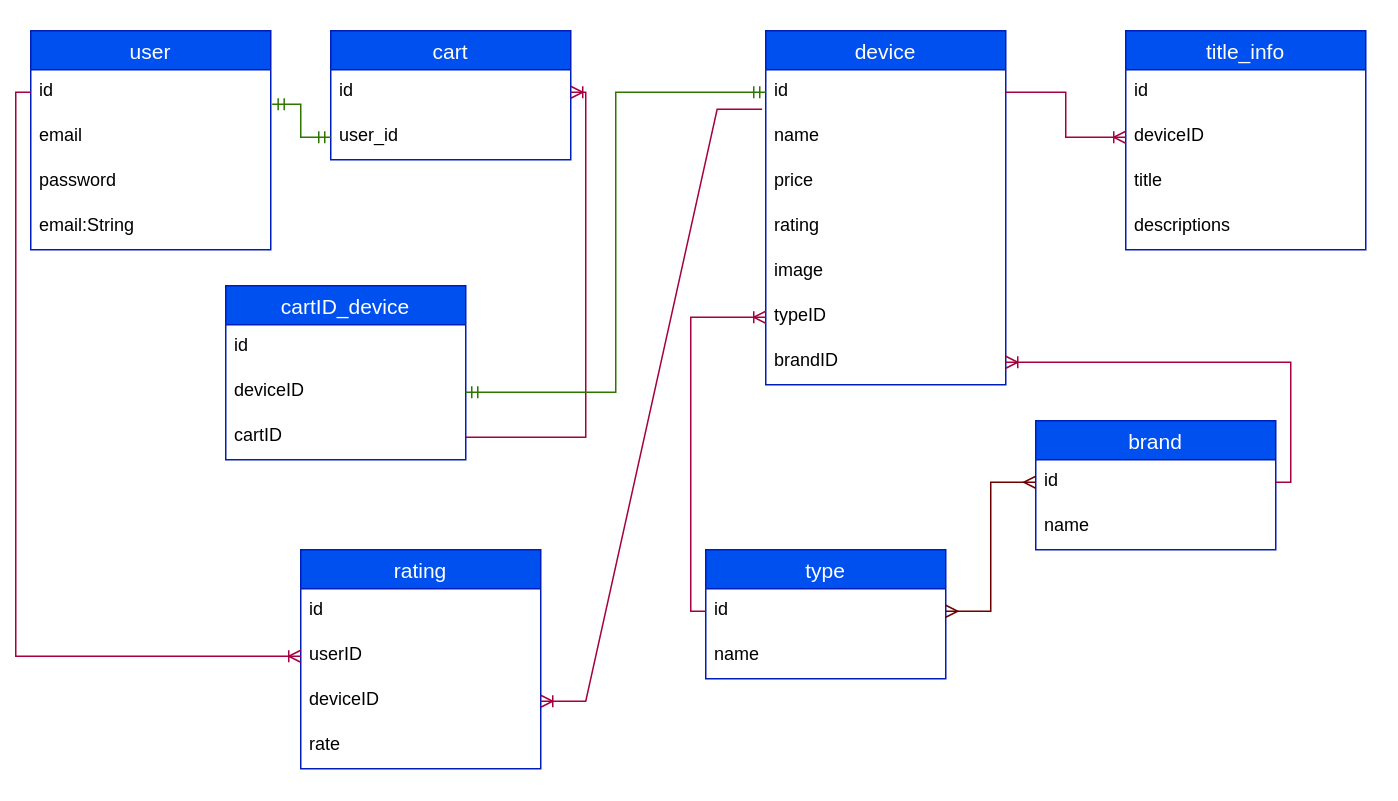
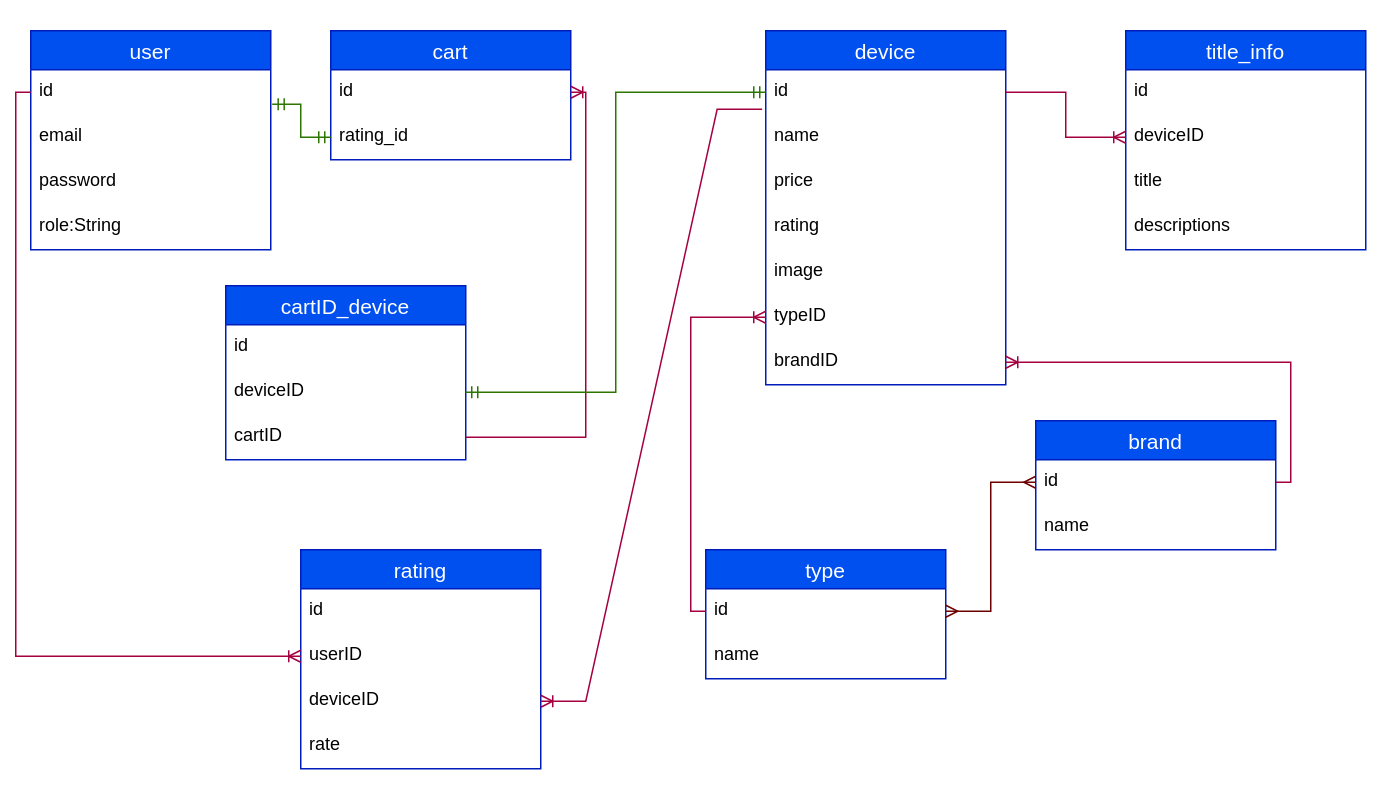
  <mxCell id="0" />
  <mxCell id="1" parent="0" />
  <mxCell id="2" value="user" style="swimlane;fontStyle=0;childLayout=stackLayout;horizontal=1;startSize=26;horizontalStack=0;resizeParent=1;resizeParentMax=0;resizeLast=0;collapsible=1;marginBottom=0;align=center;fontSize=14;fillColor=#0050ef;strokeColor=#001DBC;fontColor=#ffffff;" vertex="1" parent="1"><mxGeometry x="20" y="20" width="160" height="146" as="geometry" /></mxCell>
  <mxCell id="3" value="id" style="text;strokeColor=none;fillColor=none;spacingLeft=4;spacingRight=4;overflow=hidden;rotatable=0;points=[[0,0.5],[1,0.5]];portConstraint=eastwest;fontSize=12;" vertex="1" parent="2"><mxGeometry y="26" width="160" height="30" as="geometry" /></mxCell>
  <mxCell id="4" value="email" style="text;strokeColor=none;fillColor=none;spacingLeft=4;spacingRight=4;overflow=hidden;rotatable=0;points=[[0,0.5],[1,0.5]];portConstraint=eastwest;fontSize=12;" vertex="1" parent="2"><mxGeometry y="56" width="160" height="30" as="geometry" /></mxCell>
  <mxCell id="5" value="password" style="text;strokeColor=none;fillColor=none;spacingLeft=4;spacingRight=4;overflow=hidden;rotatable=0;points=[[0,0.5],[1,0.5]];portConstraint=eastwest;fontSize=12;" vertex="1" parent="2"><mxGeometry y="86" width="160" height="30" as="geometry" /></mxCell>
- <mxCell id="6" value="email:String" style="text;strokeColor=none;fillColor=none;spacingLeft=4;spacingRight=4;overflow=hidden;rotatable=0;points=[[0,0.5],[1,0.5]];portConstraint=eastwest;fontSize=12;" vertex="1" parent="2"><mxGeometry y="116" width="160" height="30" as="geometry" /></mxCell>
+ <mxCell id="6" value="role:String" style="text;strokeColor=none;fillColor=none;spacingLeft=4;spacingRight=4;overflow=hidden;rotatable=0;points=[[0,0.5],[1,0.5]];portConstraint=eastwest;fontSize=12;" vertex="1" parent="2"><mxGeometry y="116" width="160" height="30" as="geometry" /></mxCell>
  <mxCell id="7" value="cart" style="swimlane;fontStyle=0;childLayout=stackLayout;horizontal=1;startSize=26;horizontalStack=0;resizeParent=1;resizeParentMax=0;resizeLast=0;collapsible=1;marginBottom=0;align=center;fontSize=14;fillColor=#0050ef;strokeColor=#001DBC;fontColor=#ffffff;" vertex="1" parent="1"><mxGeometry x="220" y="20" width="160" height="86" as="geometry" /></mxCell>
  <mxCell id="8" value="id" style="text;strokeColor=none;fillColor=none;spacingLeft=4;spacingRight=4;overflow=hidden;rotatable=0;points=[[0,0.5],[1,0.5]];portConstraint=eastwest;fontSize=12;" vertex="1" parent="7"><mxGeometry y="26" width="160" height="30" as="geometry" /></mxCell>
- <mxCell id="9" value="user_id" style="text;strokeColor=none;fillColor=none;spacingLeft=4;spacingRight=4;overflow=hidden;rotatable=0;points=[[0,0.5],[1,0.5]];portConstraint=eastwest;fontSize=12;" vertex="1" parent="7"><mxGeometry y="56" width="160" height="30" as="geometry" /></mxCell>
+ <mxCell id="9" value="rating_id" style="text;strokeColor=none;fillColor=none;spacingLeft=4;spacingRight=4;overflow=hidden;rotatable=0;points=[[0,0.5],[1,0.5]];portConstraint=eastwest;fontSize=12;" vertex="1" parent="7"><mxGeometry y="56" width="160" height="30" as="geometry" /></mxCell>
  <mxCell id="10" value="" style="edgeStyle=orthogonalEdgeStyle;fontSize=12;html=1;endArrow=ERmandOne;startArrow=ERmandOne;rounded=0;exitX=1.006;exitY=0.767;exitDx=0;exitDy=0;exitPerimeter=0;entryX=0;entryY=0.5;entryDx=0;entryDy=0;fillColor=#60a917;strokeColor=#2D7600;" edge="1" parent="1" source="3" target="9"><mxGeometry width="100" height="100" relative="1" as="geometry"><mxPoint x="70" y="350" as="sourcePoint" /><mxPoint x="170" y="250" as="targetPoint" /></mxGeometry></mxCell>
  <mxCell id="11" value="device" style="swimlane;fontStyle=0;childLayout=stackLayout;horizontal=1;startSize=26;horizontalStack=0;resizeParent=1;resizeParentMax=0;resizeLast=0;collapsible=1;marginBottom=0;align=center;fontSize=14;fillColor=#0050ef;strokeColor=#001DBC;fontColor=#ffffff;" vertex="1" parent="1"><mxGeometry x="510" y="20" width="160" height="236" as="geometry" /></mxCell>
  <mxCell id="12" value="id" style="text;strokeColor=none;fillColor=none;spacingLeft=4;spacingRight=4;overflow=hidden;rotatable=0;points=[[0,0.5],[1,0.5]];portConstraint=eastwest;fontSize=12;" vertex="1" parent="11"><mxGeometry y="26" width="160" height="30" as="geometry" /></mxCell>
  <mxCell id="13" value="name" style="text;strokeColor=none;fillColor=none;spacingLeft=4;spacingRight=4;overflow=hidden;rotatable=0;points=[[0,0.5],[1,0.5]];portConstraint=eastwest;fontSize=12;" vertex="1" parent="11"><mxGeometry y="56" width="160" height="30" as="geometry" /></mxCell>
  <mxCell id="14" value="price" style="text;strokeColor=none;fillColor=none;spacingLeft=4;spacingRight=4;overflow=hidden;rotatable=0;points=[[0,0.5],[1,0.5]];portConstraint=eastwest;fontSize=12;" vertex="1" parent="11"><mxGeometry y="86" width="160" height="30" as="geometry" /></mxCell>
  <mxCell id="15" value="rating" style="text;strokeColor=none;fillColor=none;spacingLeft=4;spacingRight=4;overflow=hidden;rotatable=0;points=[[0,0.5],[1,0.5]];portConstraint=eastwest;fontSize=12;" vertex="1" parent="11"><mxGeometry y="116" width="160" height="30" as="geometry" /></mxCell>
  <mxCell id="16" value="image" style="text;strokeColor=none;fillColor=none;spacingLeft=4;spacingRight=4;overflow=hidden;rotatable=0;points=[[0,0.5],[1,0.5]];portConstraint=eastwest;fontSize=12;" vertex="1" parent="11"><mxGeometry y="146" width="160" height="30" as="geometry" /></mxCell>
  <mxCell id="17" value="typeID" style="text;strokeColor=none;fillColor=none;spacingLeft=4;spacingRight=4;overflow=hidden;rotatable=0;points=[[0,0.5],[1,0.5]];portConstraint=eastwest;fontSize=12;" vertex="1" parent="11"><mxGeometry y="176" width="160" height="30" as="geometry" /></mxCell>
  <mxCell id="18" value="brandID" style="text;strokeColor=none;fillColor=none;spacingLeft=4;spacingRight=4;overflow=hidden;rotatable=0;points=[[0,0.5],[1,0.5]];portConstraint=eastwest;fontSize=12;" vertex="1" parent="11"><mxGeometry y="206" width="160" height="30" as="geometry" /></mxCell>
  <mxCell id="19" value="type" style="swimlane;fontStyle=0;childLayout=stackLayout;horizontal=1;startSize=26;horizontalStack=0;resizeParent=1;resizeParentMax=0;resizeLast=0;collapsible=1;marginBottom=0;align=center;fontSize=14;fillColor=#0050ef;strokeColor=#001DBC;fontColor=#ffffff;" vertex="1" parent="1"><mxGeometry x="470" y="366" width="160" height="86" as="geometry" /></mxCell>
  <mxCell id="20" value="id" style="text;strokeColor=none;fillColor=none;spacingLeft=4;spacingRight=4;overflow=hidden;rotatable=0;points=[[0,0.5],[1,0.5]];portConstraint=eastwest;fontSize=12;" vertex="1" parent="19"><mxGeometry y="26" width="160" height="30" as="geometry" /></mxCell>
  <mxCell id="21" value="name" style="text;strokeColor=none;fillColor=none;spacingLeft=4;spacingRight=4;overflow=hidden;rotatable=0;points=[[0,0.5],[1,0.5]];portConstraint=eastwest;fontSize=12;" vertex="1" parent="19"><mxGeometry y="56" width="160" height="30" as="geometry" /></mxCell>
  <mxCell id="22" value="brand" style="swimlane;fontStyle=0;childLayout=stackLayout;horizontal=1;startSize=26;horizontalStack=0;resizeParent=1;resizeParentMax=0;resizeLast=0;collapsible=1;marginBottom=0;align=center;fontSize=14;fillColor=#0050ef;strokeColor=#001DBC;fontColor=#ffffff;" vertex="1" parent="1"><mxGeometry x="690" y="280" width="160" height="86" as="geometry" /></mxCell>
  <mxCell id="23" value="id" style="text;strokeColor=none;fillColor=none;spacingLeft=4;spacingRight=4;overflow=hidden;rotatable=0;points=[[0,0.5],[1,0.5]];portConstraint=eastwest;fontSize=12;" vertex="1" parent="22"><mxGeometry y="26" width="160" height="30" as="geometry" /></mxCell>
  <mxCell id="24" value="name" style="text;strokeColor=none;fillColor=none;spacingLeft=4;spacingRight=4;overflow=hidden;rotatable=0;points=[[0,0.5],[1,0.5]];portConstraint=eastwest;fontSize=12;" vertex="1" parent="22"><mxGeometry y="56" width="160" height="30" as="geometry" /></mxCell>
  <mxCell id="25" value="" style="fontSize=12;html=1;endArrow=ERoneToMany;rounded=0;entryX=0;entryY=0.5;entryDx=0;entryDy=0;exitX=0;exitY=0.5;exitDx=0;exitDy=0;edgeStyle=orthogonalEdgeStyle;fillColor=#d80073;strokeColor=#A50040;" edge="1" parent="1" source="20" target="17"><mxGeometry width="100" height="100" relative="1" as="geometry"><mxPoint x="310" y="290" as="sourcePoint" /><mxPoint x="410" y="190" as="targetPoint" /></mxGeometry></mxCell>
  <mxCell id="26" value="" style="edgeStyle=orthogonalEdgeStyle;fontSize=12;html=1;endArrow=ERoneToMany;rounded=0;exitX=1;exitY=0.5;exitDx=0;exitDy=0;entryX=1;entryY=0.5;entryDx=0;entryDy=0;fillColor=#d80073;strokeColor=#A50040;" edge="1" parent="1" source="23" target="18"><mxGeometry width="100" height="100" relative="1" as="geometry"><mxPoint x="850" y="330" as="sourcePoint" /><mxPoint x="950" y="230" as="targetPoint" /></mxGeometry></mxCell>
  <mxCell id="27" value="" style="edgeStyle=entityRelationEdgeStyle;fontSize=12;html=1;endArrow=ERmany;startArrow=ERmany;rounded=0;entryX=0;entryY=0.5;entryDx=0;entryDy=0;exitX=1;exitY=0.5;exitDx=0;exitDy=0;fillColor=#a20025;strokeColor=#6F0000;" edge="1" parent="1" source="20" target="23"><mxGeometry width="100" height="100" relative="1" as="geometry"><mxPoint x="380" y="256" as="sourcePoint" /><mxPoint x="480" y="156" as="targetPoint" /></mxGeometry></mxCell>
  <mxCell id="28" value="title_info" style="swimlane;fontStyle=0;childLayout=stackLayout;horizontal=1;startSize=26;horizontalStack=0;resizeParent=1;resizeParentMax=0;resizeLast=0;collapsible=1;marginBottom=0;align=center;fontSize=14;fillColor=#0050ef;strokeColor=#001DBC;fontColor=#ffffff;" vertex="1" parent="1"><mxGeometry x="750" y="20" width="160" height="146" as="geometry" /></mxCell>
  <mxCell id="29" value="id" style="text;strokeColor=none;fillColor=none;spacingLeft=4;spacingRight=4;overflow=hidden;rotatable=0;points=[[0,0.5],[1,0.5]];portConstraint=eastwest;fontSize=12;" vertex="1" parent="28"><mxGeometry y="26" width="160" height="30" as="geometry" /></mxCell>
  <mxCell id="30" value="deviceID" style="text;strokeColor=none;fillColor=none;spacingLeft=4;spacingRight=4;overflow=hidden;rotatable=0;points=[[0,0.5],[1,0.5]];portConstraint=eastwest;fontSize=12;" vertex="1" parent="28"><mxGeometry y="56" width="160" height="30" as="geometry" /></mxCell>
  <mxCell id="31" value="title" style="text;strokeColor=none;fillColor=none;spacingLeft=4;spacingRight=4;overflow=hidden;rotatable=0;points=[[0,0.5],[1,0.5]];portConstraint=eastwest;fontSize=12;" vertex="1" parent="28"><mxGeometry y="86" width="160" height="30" as="geometry" /></mxCell>
  <mxCell id="32" value="descriptions" style="text;strokeColor=none;fillColor=none;spacingLeft=4;spacingRight=4;overflow=hidden;rotatable=0;points=[[0,0.5],[1,0.5]];portConstraint=eastwest;fontSize=12;" vertex="1" parent="28"><mxGeometry y="116" width="160" height="30" as="geometry" /></mxCell>
  <mxCell id="33" value="cartID_device" style="swimlane;fontStyle=0;childLayout=stackLayout;horizontal=1;startSize=26;horizontalStack=0;resizeParent=1;resizeParentMax=0;resizeLast=0;collapsible=1;marginBottom=0;align=center;fontSize=14;fillColor=#0050ef;fontColor=#ffffff;strokeColor=#001DBC;" vertex="1" parent="1"><mxGeometry x="150" y="190" width="160" height="116" as="geometry" /></mxCell>
  <mxCell id="34" value="id" style="text;strokeColor=none;fillColor=none;spacingLeft=4;spacingRight=4;overflow=hidden;rotatable=0;points=[[0,0.5],[1,0.5]];portConstraint=eastwest;fontSize=12;" vertex="1" parent="33"><mxGeometry y="26" width="160" height="30" as="geometry" /></mxCell>
  <mxCell id="35" value="deviceID" style="text;strokeColor=none;fillColor=none;spacingLeft=4;spacingRight=4;overflow=hidden;rotatable=0;points=[[0,0.5],[1,0.5]];portConstraint=eastwest;fontSize=12;" vertex="1" parent="33"><mxGeometry y="56" width="160" height="30" as="geometry" /></mxCell>
  <mxCell id="36" value="cartID" style="text;strokeColor=none;fillColor=none;spacingLeft=4;spacingRight=4;overflow=hidden;rotatable=0;points=[[0,0.5],[1,0.5]];portConstraint=eastwest;fontSize=12;" vertex="1" parent="33"><mxGeometry y="86" width="160" height="30" as="geometry" /></mxCell>
  <mxCell id="37" value="" style="edgeStyle=orthogonalEdgeStyle;fontSize=12;html=1;endArrow=ERoneToMany;rounded=0;exitX=1;exitY=0.5;exitDx=0;exitDy=0;entryX=0;entryY=0.5;entryDx=0;entryDy=0;fillColor=#d80073;strokeColor=#A50040;" edge="1" parent="1" source="12" target="30"><mxGeometry width="100" height="100" relative="1" as="geometry"><mxPoint x="700" y="230" as="sourcePoint" /><mxPoint x="800" y="130" as="targetPoint" /></mxGeometry></mxCell>
  <mxCell id="38" value="" style="edgeStyle=orthogonalEdgeStyle;fontSize=12;html=1;endArrow=ERoneToMany;rounded=0;exitX=1;exitY=0.5;exitDx=0;exitDy=0;entryX=1;entryY=0.5;entryDx=0;entryDy=0;fillColor=#d80073;strokeColor=#A50040;" edge="1" parent="1" source="36" target="8"><mxGeometry width="100" height="100" relative="1" as="geometry"><mxPoint x="100" y="260" as="sourcePoint" /><mxPoint x="200" y="160" as="targetPoint" /></mxGeometry></mxCell>
  <mxCell id="39" value="" style="edgeStyle=orthogonalEdgeStyle;fontSize=12;html=1;endArrow=ERmandOne;startArrow=ERmandOne;rounded=0;exitX=1;exitY=0.5;exitDx=0;exitDy=0;entryX=0;entryY=0.5;entryDx=0;entryDy=0;fillColor=#60a917;strokeColor=#2D7600;" edge="1" parent="1" source="35" target="12"><mxGeometry width="100" height="100" relative="1" as="geometry"><mxPoint x="310" y="250" as="sourcePoint" /><mxPoint x="410" y="150" as="targetPoint" /></mxGeometry></mxCell>
  <mxCell id="40" value="rating" style="swimlane;fontStyle=0;childLayout=stackLayout;horizontal=1;startSize=26;horizontalStack=0;resizeParent=1;resizeParentMax=0;resizeLast=0;collapsible=1;marginBottom=0;align=center;fontSize=14;fillColor=#0050ef;fontColor=#ffffff;strokeColor=#001DBC;" vertex="1" parent="1"><mxGeometry x="200" y="366" width="160" height="146" as="geometry" /></mxCell>
  <mxCell id="41" value="id" style="text;strokeColor=none;fillColor=none;spacingLeft=4;spacingRight=4;overflow=hidden;rotatable=0;points=[[0,0.5],[1,0.5]];portConstraint=eastwest;fontSize=12;" vertex="1" parent="40"><mxGeometry y="26" width="160" height="30" as="geometry" /></mxCell>
  <mxCell id="42" value="userID" style="text;strokeColor=none;fillColor=none;spacingLeft=4;spacingRight=4;overflow=hidden;rotatable=0;points=[[0,0.5],[1,0.5]];portConstraint=eastwest;fontSize=12;" vertex="1" parent="40"><mxGeometry y="56" width="160" height="30" as="geometry" /></mxCell>
  <mxCell id="43" value="deviceID" style="text;strokeColor=none;fillColor=none;spacingLeft=4;spacingRight=4;overflow=hidden;rotatable=0;points=[[0,0.5],[1,0.5]];portConstraint=eastwest;fontSize=12;" vertex="1" parent="40"><mxGeometry y="86" width="160" height="30" as="geometry" /></mxCell>
  <mxCell id="44" value="rate" style="text;strokeColor=none;fillColor=none;spacingLeft=4;spacingRight=4;overflow=hidden;rotatable=0;points=[[0,0.5],[1,0.5]];portConstraint=eastwest;fontSize=12;" vertex="1" parent="40"><mxGeometry y="116" width="160" height="30" as="geometry" /></mxCell>
  <mxCell id="45" value="" style="edgeStyle=orthogonalEdgeStyle;fontSize=12;html=1;endArrow=ERoneToMany;rounded=0;exitX=0;exitY=0.5;exitDx=0;exitDy=0;entryX=0;entryY=0.5;entryDx=0;entryDy=0;fillColor=#d80073;strokeColor=#A50040;" edge="1" parent="1" source="3" target="42"><mxGeometry width="100" height="100" relative="1" as="geometry"><mxPoint x="100" y="400" as="sourcePoint" /><mxPoint x="200" y="300" as="targetPoint" /></mxGeometry></mxCell>
  <mxCell id="46" value="" style="edgeStyle=entityRelationEdgeStyle;fontSize=12;html=1;endArrow=ERoneToMany;rounded=0;exitX=-0.015;exitY=0.878;exitDx=0;exitDy=0;entryX=1;entryY=0.5;entryDx=0;entryDy=0;exitPerimeter=0;fillColor=#d80073;strokeColor=#A50040;" edge="1" parent="1" source="12" target="43"><mxGeometry width="100" height="100" relative="1" as="geometry"><mxPoint x="100" y="400" as="sourcePoint" /><mxPoint x="200" y="300" as="targetPoint" /></mxGeometry></mxCell>
